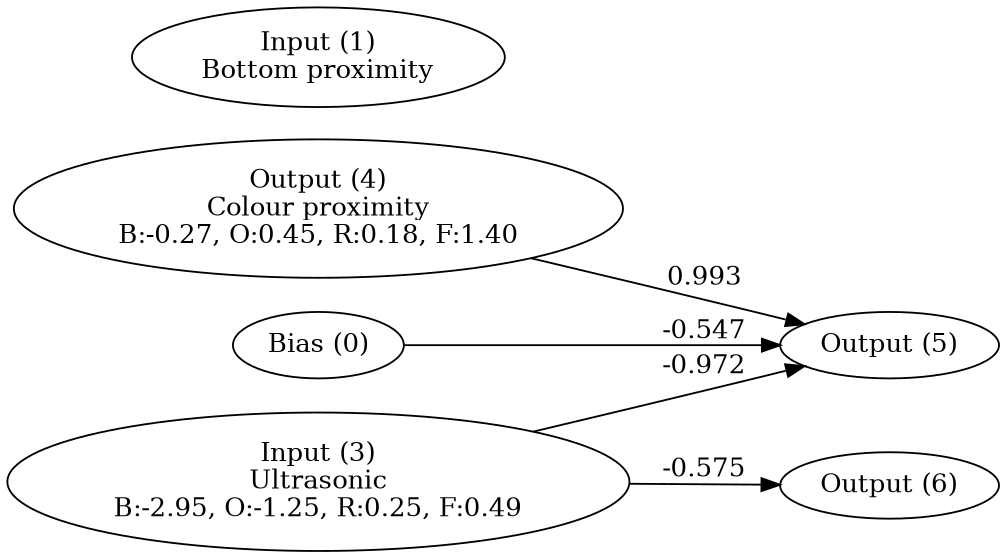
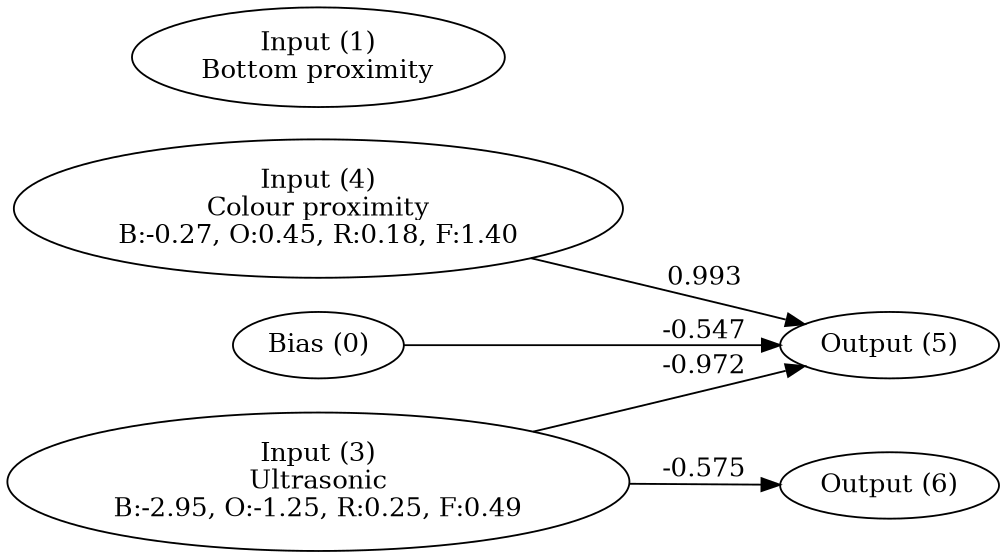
  digraph {
    rankdir=LR
    n1 [label="Bias (0)"]
    n2 [label="Input (1)\nBottom proximity"]
    n3 [label="Input (3)\nUltrasonic\nB:-2.95, O:-1.25, R:0.25, F:0.49"]
-   n4 [label="Output (4)\nColour proximity\nB:-0.27, O:0.45, R:0.18, F:1.40"]
+   n4 [label="Input (4)\nColour proximity\nB:-0.27, O:0.45, R:0.18, F:1.40"]
    n5 [label="Output (5)"]
    n6 [label="Output (6)"]
    subgraph sub_1 {
      rank=same
      n1
      n2
      n3
      n4
    }
    subgraph sub_2 {
      rank=same
      n5
      n6
    }
    n1 -> n5 [label=-0.547]
    n3 -> n5 [label=-0.972]
    n3 -> n6 [label=-0.575]
    n4 -> n5 [label=0.993]
  }
